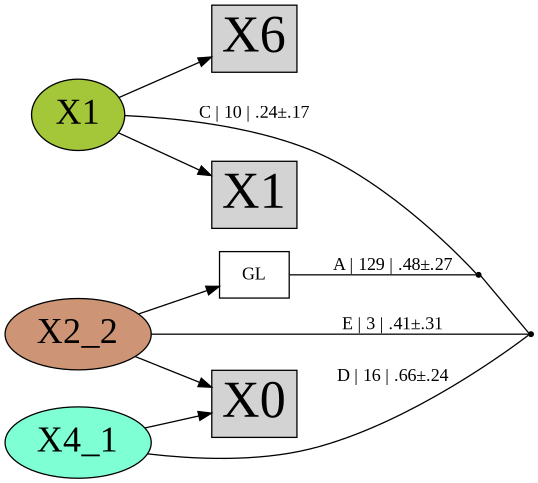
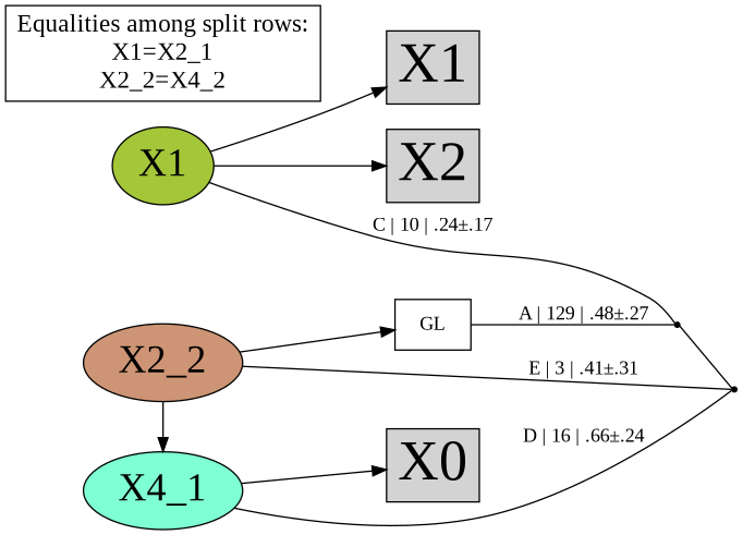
  digraph {
    fontname="Liberation Serif"
    rankdir=LR
    node [fontname="Liberation Serif" shape=box style=filled]
    edge [arrowhead=normal fontname="Liberation Serif"]
    n1 [fillcolor="#a4c639" fontsize=28 label=X1 shape=oval]
    n2 [fillcolor="#cd9575" fontsize=28 label=X2_2 shape=oval]
    n3 [fillcolor="#7fffd4" fontsize=28 label=X4_1 shape=oval]
    n4 [fontsize=40 label=X1]
-   n5 [fontsize=40 label=X6]
+   n5 [fontsize=40 label=X2]
    n6 [fontsize=40 label=X0]
    n7 [fillcolor=white label=GL]
+   n8 [fontsize=18 label="Equalities among split rows:\nX1=X2_1\nX2_2=X4_2\n" style=""]
    Int1 [fillcolor=black shape=point]
    Int2 [fillcolor=black shape=point]
    subgraph sub_1 {
      rank=same
      n1
      n2
      n3
    }
    n1 -> n4
    n1 -> n5
-   n2 -> n6
+   n2 -> n3
    n2 -> n7
    n3 -> n6
    n7 -> Int2 [arrowhead=none label="A | 129 | .48±.27"]
    Int1 -> n2 [arrowhead=none label="E | 3 | .41±.31"]
    Int1 -> n3 [arrowhead=none label="D | 16 | .66±.24"]
    Int2 -> n1 [arrowhead=none label="C | 10 | .24±.17"]
    Int2 -> Int1 [arrowhead=none]
  }
